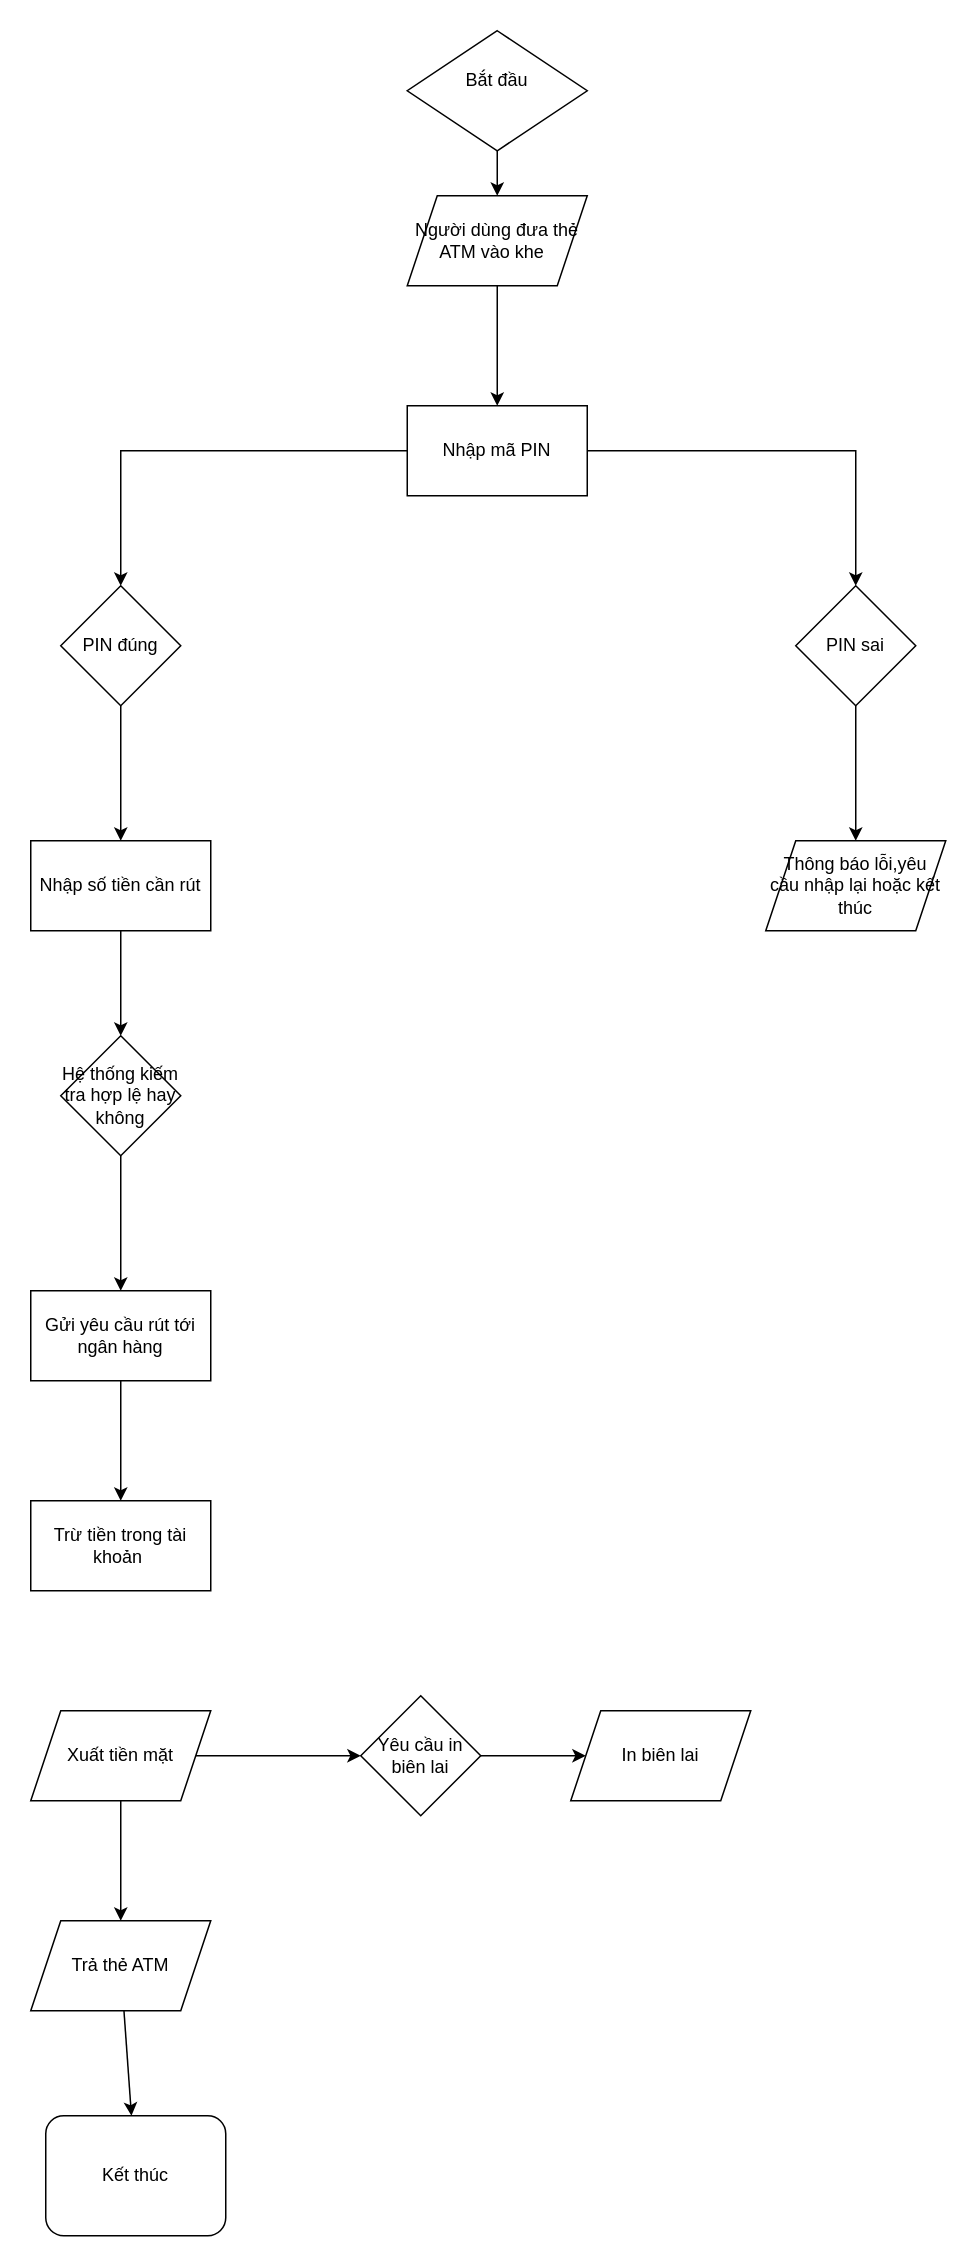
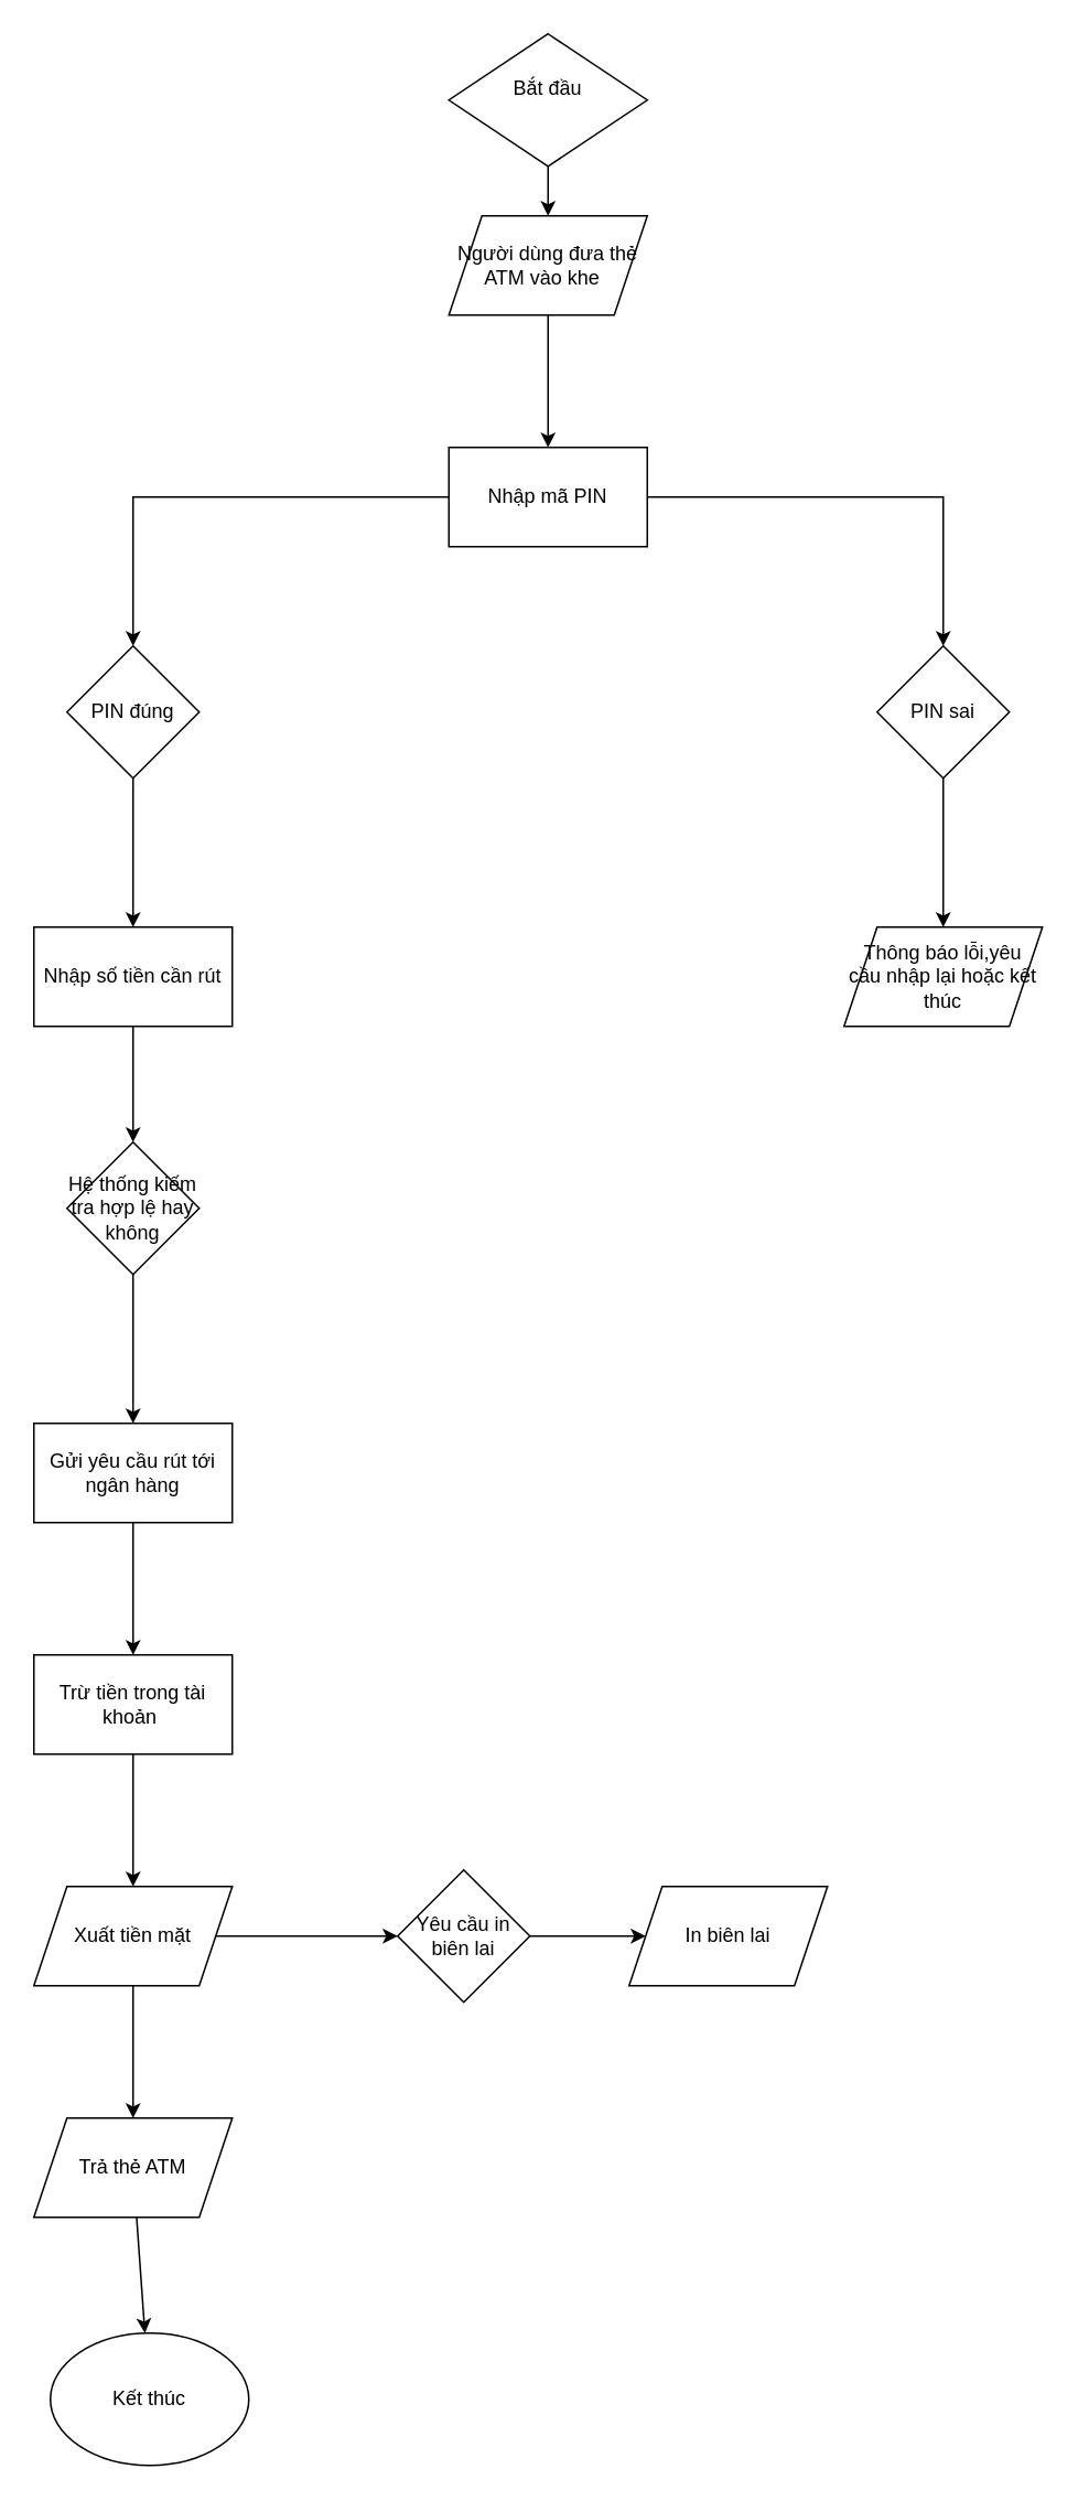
  <mxCell id="0" />
  <mxCell id="1" parent="0" />
  <mxCell id="2" value="" style="edgeStyle=orthogonalEdgeStyle;rounded=0;orthogonalLoop=1;jettySize=auto;html=1;" edge="1" parent="1" source="3" target="5"><mxGeometry relative="1" as="geometry" /></mxCell>
  <mxCell id="3" value="Bắt đầu&lt;div&gt;&lt;br&gt;&lt;/div&gt;" style="rhombus;whiteSpace=wrap;html=1;" vertex="1" parent="1"><mxGeometry x="271" y="20" width="120" height="80" as="geometry" /></mxCell>
  <mxCell id="4" value="" style="edgeStyle=orthogonalEdgeStyle;rounded=0;orthogonalLoop=1;jettySize=auto;html=1;" edge="1" parent="1" source="5" target="8"><mxGeometry relative="1" as="geometry" /></mxCell>
  <mxCell id="5" value="Người dùng đưa thẻ ATM vào khe&amp;nbsp;&amp;nbsp;" style="shape=parallelogram;perimeter=parallelogramPerimeter;whiteSpace=wrap;html=1;fixedSize=1;" vertex="1" parent="1"><mxGeometry x="271" y="130" width="120" height="60" as="geometry" /></mxCell>
  <mxCell id="6" value="" style="edgeStyle=orthogonalEdgeStyle;rounded=0;orthogonalLoop=1;jettySize=auto;html=1;" edge="1" parent="1" source="8" target="10"><mxGeometry relative="1" as="geometry" /></mxCell>
  <mxCell id="7" value="" style="edgeStyle=orthogonalEdgeStyle;rounded=0;orthogonalLoop=1;jettySize=auto;html=1;" edge="1" parent="1" source="8" target="12"><mxGeometry relative="1" as="geometry" /></mxCell>
  <mxCell id="8" value="Nhập mã PIN" style="whiteSpace=wrap;html=1;" vertex="1" parent="1"><mxGeometry x="271" y="270" width="120" height="60" as="geometry" /></mxCell>
  <mxCell id="9" value="" style="edgeStyle=orthogonalEdgeStyle;rounded=0;orthogonalLoop=1;jettySize=auto;html=1;" edge="1" parent="1" source="10" target="15"><mxGeometry relative="1" as="geometry" /></mxCell>
  <mxCell id="10" value="PIN đúng" style="rhombus;whiteSpace=wrap;html=1;" vertex="1" parent="1"><mxGeometry x="40" y="390" width="80" height="80" as="geometry" /></mxCell>
  <mxCell id="11" value="" style="edgeStyle=orthogonalEdgeStyle;rounded=0;orthogonalLoop=1;jettySize=auto;html=1;" edge="1" parent="1" source="12" target="13"><mxGeometry relative="1" as="geometry" /></mxCell>
  <mxCell id="12" value="PIN sai" style="rhombus;whiteSpace=wrap;html=1;" vertex="1" parent="1"><mxGeometry x="530" y="390" width="80" height="80" as="geometry" /></mxCell>
  <mxCell id="13" value="Thông báo lỗi,yêu cầu nhập lại hoặc kết thúc" style="shape=parallelogram;perimeter=parallelogramPerimeter;whiteSpace=wrap;html=1;fixedSize=1;" vertex="1" parent="1"><mxGeometry x="510" y="560" width="120" height="60" as="geometry" /></mxCell>
  <mxCell id="14" value="" style="edgeStyle=orthogonalEdgeStyle;rounded=0;orthogonalLoop=1;jettySize=auto;html=1;" edge="1" parent="1" source="15" target="17"><mxGeometry relative="1" as="geometry" /></mxCell>
  <mxCell id="15" value="Nhập số tiền cần rút" style="whiteSpace=wrap;html=1;" vertex="1" parent="1"><mxGeometry x="20" y="560" width="120" height="60" as="geometry" /></mxCell>
  <mxCell id="16" value="" style="edgeStyle=orthogonalEdgeStyle;rounded=0;orthogonalLoop=1;jettySize=auto;html=1;" edge="1" parent="1" source="17" target="19"><mxGeometry relative="1" as="geometry" /></mxCell>
  <mxCell id="17" value="Hệ thống kiếm tra hợp lệ hay không" style="rhombus;whiteSpace=wrap;html=1;" vertex="1" parent="1"><mxGeometry x="40" y="690" width="80" height="80" as="geometry" /></mxCell>
  <mxCell id="18" value="" style="edgeStyle=orthogonalEdgeStyle;rounded=0;orthogonalLoop=1;jettySize=auto;html=1;" edge="1" parent="1" source="19" target="21"><mxGeometry relative="1" as="geometry" /></mxCell>
  <mxCell id="19" value="Gửi yêu cầu rút tới ngân hàng" style="whiteSpace=wrap;html=1;" vertex="1" parent="1"><mxGeometry x="20" y="860" width="120" height="60" as="geometry" /></mxCell>
+ <mxCell id="20" value="" style="edgeStyle=orthogonalEdgeStyle;rounded=0;orthogonalLoop=1;jettySize=auto;html=1;" edge="1" parent="1" source="21" target="24"><mxGeometry relative="1" as="geometry" /></mxCell>
  <mxCell id="21" value="Trừ tiền trong tài khoản&amp;nbsp;" style="whiteSpace=wrap;html=1;" vertex="1" parent="1"><mxGeometry x="20" y="1000" width="120" height="60" as="geometry" /></mxCell>
  <mxCell id="22" value="" style="edgeStyle=orthogonalEdgeStyle;rounded=0;orthogonalLoop=1;jettySize=auto;html=1;" edge="1" parent="1" source="24" target="26"><mxGeometry relative="1" as="geometry" /></mxCell>
  <mxCell id="23" value="" style="edgeStyle=orthogonalEdgeStyle;rounded=0;orthogonalLoop=1;jettySize=auto;html=1;" edge="1" parent="1" source="24" target="28"><mxGeometry relative="1" as="geometry" /></mxCell>
  <mxCell id="24" value="Xuất tiền mặt" style="shape=parallelogram;perimeter=parallelogramPerimeter;whiteSpace=wrap;html=1;fixedSize=1;" vertex="1" parent="1"><mxGeometry x="20" y="1140" width="120" height="60" as="geometry" /></mxCell>
  <mxCell id="25" value="" style="edgeStyle=orthogonalEdgeStyle;rounded=0;orthogonalLoop=1;jettySize=auto;html=1;" edge="1" parent="1" source="26" target="27"><mxGeometry relative="1" as="geometry" /></mxCell>
  <mxCell id="26" value="Yêu cầu in biên lai" style="rhombus;whiteSpace=wrap;html=1;" vertex="1" parent="1"><mxGeometry x="240" y="1130" width="80" height="80" as="geometry" /></mxCell>
  <mxCell id="27" value="In biên lai" style="shape=parallelogram;perimeter=parallelogramPerimeter;whiteSpace=wrap;html=1;fixedSize=1;" vertex="1" parent="1"><mxGeometry x="380" y="1140" width="120" height="60" as="geometry" /></mxCell>
  <mxCell id="28" value="Trả thẻ ATM" style="shape=parallelogram;perimeter=parallelogramPerimeter;whiteSpace=wrap;html=1;fixedSize=1;" vertex="1" parent="1"><mxGeometry x="20" y="1280" width="120" height="60" as="geometry" /></mxCell>
- <mxCell id="29" value="Kết thúc" style="whiteSpace=wrap;html=1;rounded=1;" vertex="1" parent="1"><mxGeometry x="30" y="1410" width="120" height="80" as="geometry" /></mxCell>
+ <mxCell id="29" value="Kết thúc" style="ellipse;whiteSpace=wrap;html=1;" vertex="1" parent="1"><mxGeometry x="30" y="1410" width="120" height="80" as="geometry" /></mxCell>
  <mxCell id="30" value="" style="endArrow=classic;html=1;rounded=0;" edge="1" parent="1" source="28" target="29"><mxGeometry width="50" height="50" relative="1" as="geometry"><mxPoint x="330" y="1350" as="sourcePoint" /><mxPoint x="380" y="1300" as="targetPoint" /></mxGeometry></mxCell>
